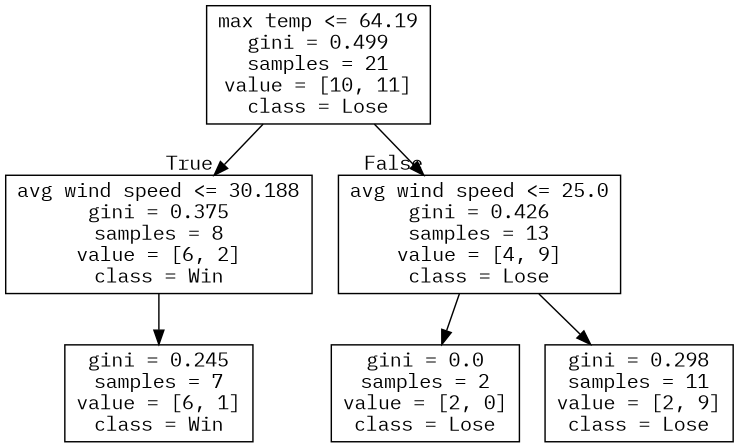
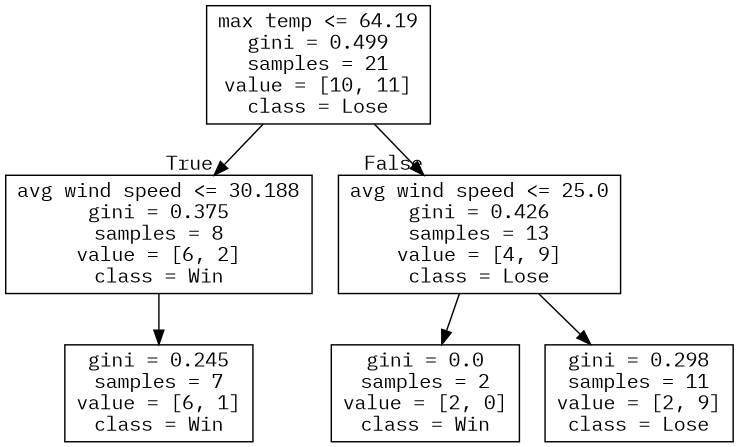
  digraph {
    fontname="IBM Plex Mono"
    node [fontname="IBM Plex Mono" shape=box]
    edge [fontname="IBM Plex Mono"]
    n1 [label="max temp <= 64.19\ngini = 0.499\nsamples = 21\nvalue = [10, 11]\nclass = Lose"]
    n2 [label="avg wind speed <= 30.188\ngini = 0.375\nsamples = 8\nvalue = [6, 2]\nclass = Win"]
    n3 [label="avg wind speed <= 25.0\ngini = 0.426\nsamples = 13\nvalue = [4, 9]\nclass = Lose"]
    n4 [label="gini = 0.245\nsamples = 7\nvalue = [6, 1]\nclass = Win"]
-   n5 [label="gini = 0.0\nsamples = 2\nvalue = [2, 0]\nclass = Lose"]
+   n5 [label="gini = 0.0\nsamples = 2\nvalue = [2, 0]\nclass = Win"]
    n6 [label="gini = 0.298\nsamples = 11\nvalue = [2, 9]\nclass = Lose"]
    n1 -> n2 [headlabel=True labelangle=45 labeldistance=2.5]
    n1 -> n3 [headlabel=False labelangle=-45 labeldistance=2.5]
    n2 -> n4
    n3 -> n5
    n3 -> n6
  }
